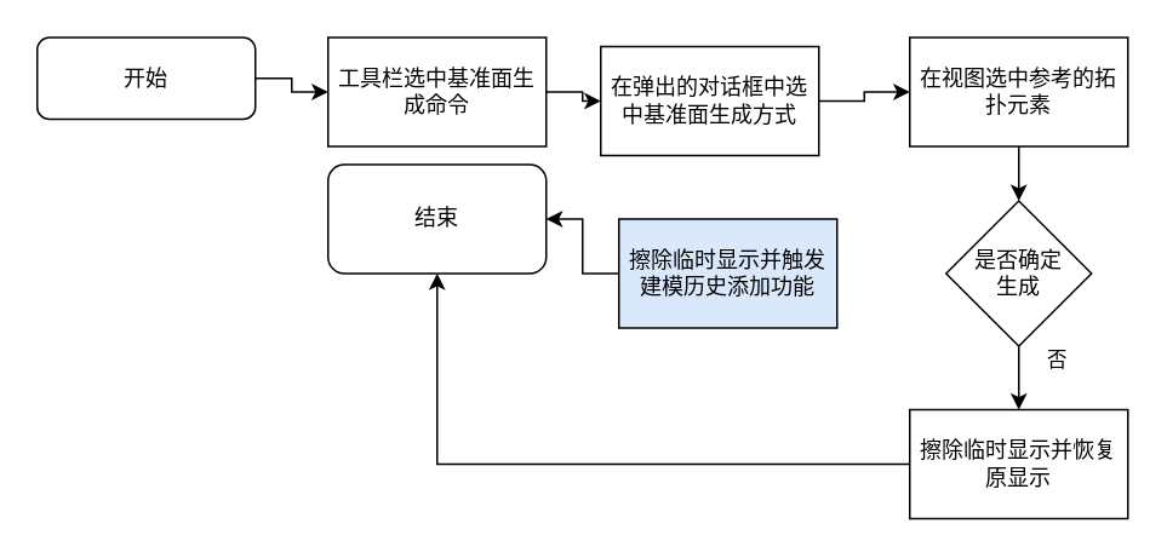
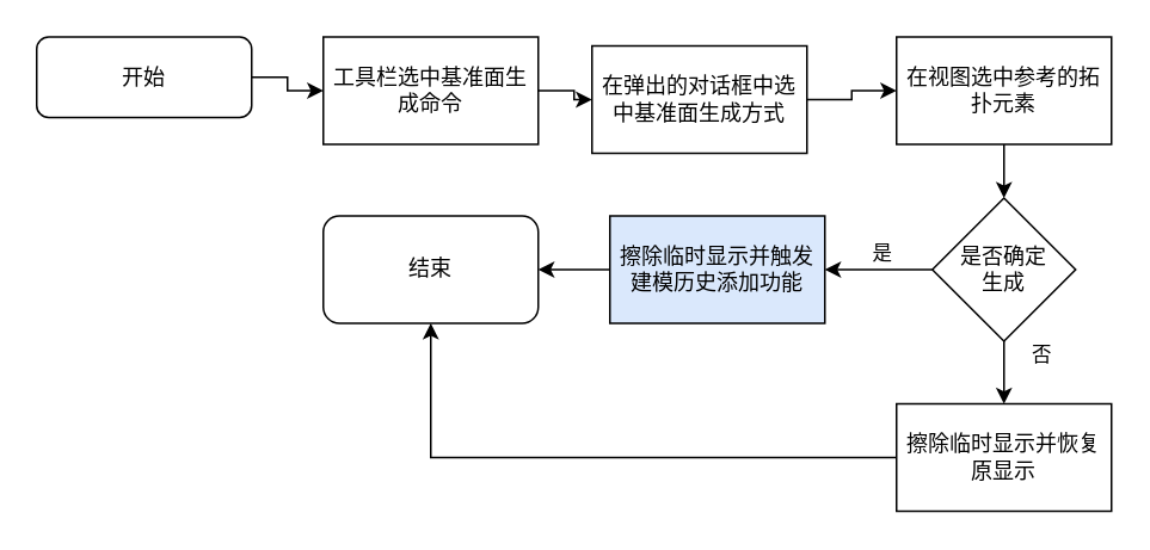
  <mxCell id="0" />
  <mxCell id="1" parent="0" />
  <mxCell id="2" style="edgeStyle=orthogonalEdgeStyle;rounded=0;orthogonalLoop=1;jettySize=auto;html=1;entryX=0;entryY=0.5;entryDx=0;entryDy=0;" parent="1" source="3" target="5" edge="1"><mxGeometry relative="1" as="geometry" /></mxCell>
  <mxCell id="3" value="开始" style="rounded=1;whiteSpace=wrap;html=1;" parent="1" vertex="1"><mxGeometry x="20" y="20" width="120" height="45" as="geometry" /></mxCell>
  <mxCell id="4" style="edgeStyle=orthogonalEdgeStyle;rounded=0;orthogonalLoop=1;jettySize=auto;html=1;entryX=0;entryY=0.5;entryDx=0;entryDy=0;" parent="1" source="5" target="7" edge="1"><mxGeometry relative="1" as="geometry" /></mxCell>
  <mxCell id="5" value="工具栏选中基准面生成命令" style="rounded=0;whiteSpace=wrap;html=1;" parent="1" vertex="1"><mxGeometry x="180" y="20" width="120" height="60" as="geometry" /></mxCell>
  <mxCell id="6" style="edgeStyle=orthogonalEdgeStyle;rounded=0;orthogonalLoop=1;jettySize=auto;html=1;entryX=0;entryY=0.5;entryDx=0;entryDy=0;" parent="1" source="7" target="9" edge="1"><mxGeometry relative="1" as="geometry" /></mxCell>
  <mxCell id="7" value="在弹出的对话框中选中基准面生成方式" style="rounded=0;whiteSpace=wrap;html=1;" parent="1" vertex="1"><mxGeometry x="330" y="25" width="120" height="60" as="geometry" /></mxCell>
  <mxCell id="8" style="edgeStyle=orthogonalEdgeStyle;rounded=0;orthogonalLoop=1;jettySize=auto;html=1;entryX=0.5;entryY=0;entryDx=0;entryDy=0;" parent="1" source="9" target="16" edge="1"><mxGeometry relative="1" as="geometry" /></mxCell>
  <mxCell id="9" value="在视图选中参考的拓扑元素" style="rounded=0;whiteSpace=wrap;html=1;" parent="1" vertex="1"><mxGeometry x="500" y="20" width="120" height="60" as="geometry" /></mxCell>
  <mxCell id="10" style="edgeStyle=orthogonalEdgeStyle;rounded=0;orthogonalLoop=1;jettySize=auto;html=1;entryX=1;entryY=0.5;entryDx=0;entryDy=0;" parent="1" source="11" target="17" edge="1"><mxGeometry relative="1" as="geometry" /></mxCell>
  <mxCell id="11" value="擦除临时显示并触发建模历史添加功能" style="rounded=0;whiteSpace=wrap;html=1;fillColor=#dae8fc;" parent="1" vertex="1"><mxGeometry x="340" y="120" width="120" height="60" as="geometry" /></mxCell>
+ <mxCell id="12" style="edgeStyle=orthogonalEdgeStyle;rounded=0;orthogonalLoop=1;jettySize=auto;html=1;entryX=1;entryY=0.5;entryDx=0;entryDy=0;" edge="1" parent="1" source="16" target="11"><mxGeometry relative="1" as="geometry" /></mxCell>
+ <mxCell id="13" value="是" style="edgeLabel;html=1;align=center;verticalAlign=middle;resizable=0;points=[];" vertex="1" connectable="0" parent="12"><mxGeometry x="-0.027" y="4" relative="1" as="geometry"><mxPoint y="-14" as="offset" /></mxGeometry></mxCell>
  <mxCell id="14" style="edgeStyle=orthogonalEdgeStyle;rounded=0;orthogonalLoop=1;jettySize=auto;html=1;entryX=0.5;entryY=0;entryDx=0;entryDy=0;" edge="1" parent="1" source="16" target="19"><mxGeometry relative="1" as="geometry" /></mxCell>
  <mxCell id="15" value="否" style="edgeLabel;html=1;align=center;verticalAlign=middle;resizable=0;points=[];" vertex="1" connectable="0" parent="14"><mxGeometry x="-0.68" y="3" relative="1" as="geometry"><mxPoint x="17" as="offset" /></mxGeometry></mxCell>
  <mxCell id="16" value="是否确定&lt;br&gt;生成" style="rhombus;whiteSpace=wrap;html=1;" parent="1" vertex="1"><mxGeometry x="520" y="110" width="80" height="80" as="geometry" /></mxCell>
- <mxCell id="17" value="结束" style="rounded=1;whiteSpace=wrap;html=1;" parent="1" vertex="1"><mxGeometry x="180" y="90" width="120" height="60" as="geometry" /></mxCell>
+ <mxCell id="17" value="结束" style="rounded=1;whiteSpace=wrap;html=1;" parent="1" vertex="1"><mxGeometry x="180" y="120" width="120" height="60" as="geometry" /></mxCell>
  <mxCell id="18" style="edgeStyle=orthogonalEdgeStyle;rounded=0;orthogonalLoop=1;jettySize=auto;html=1;entryX=0.5;entryY=1;entryDx=0;entryDy=0;" edge="1" parent="1" source="19" target="17"><mxGeometry relative="1" as="geometry" /></mxCell>
  <mxCell id="19" value="擦除临时显示并恢复原显示" style="rounded=0;whiteSpace=wrap;html=1;" vertex="1" parent="1"><mxGeometry x="500" y="225" width="120" height="60" as="geometry" /></mxCell>
